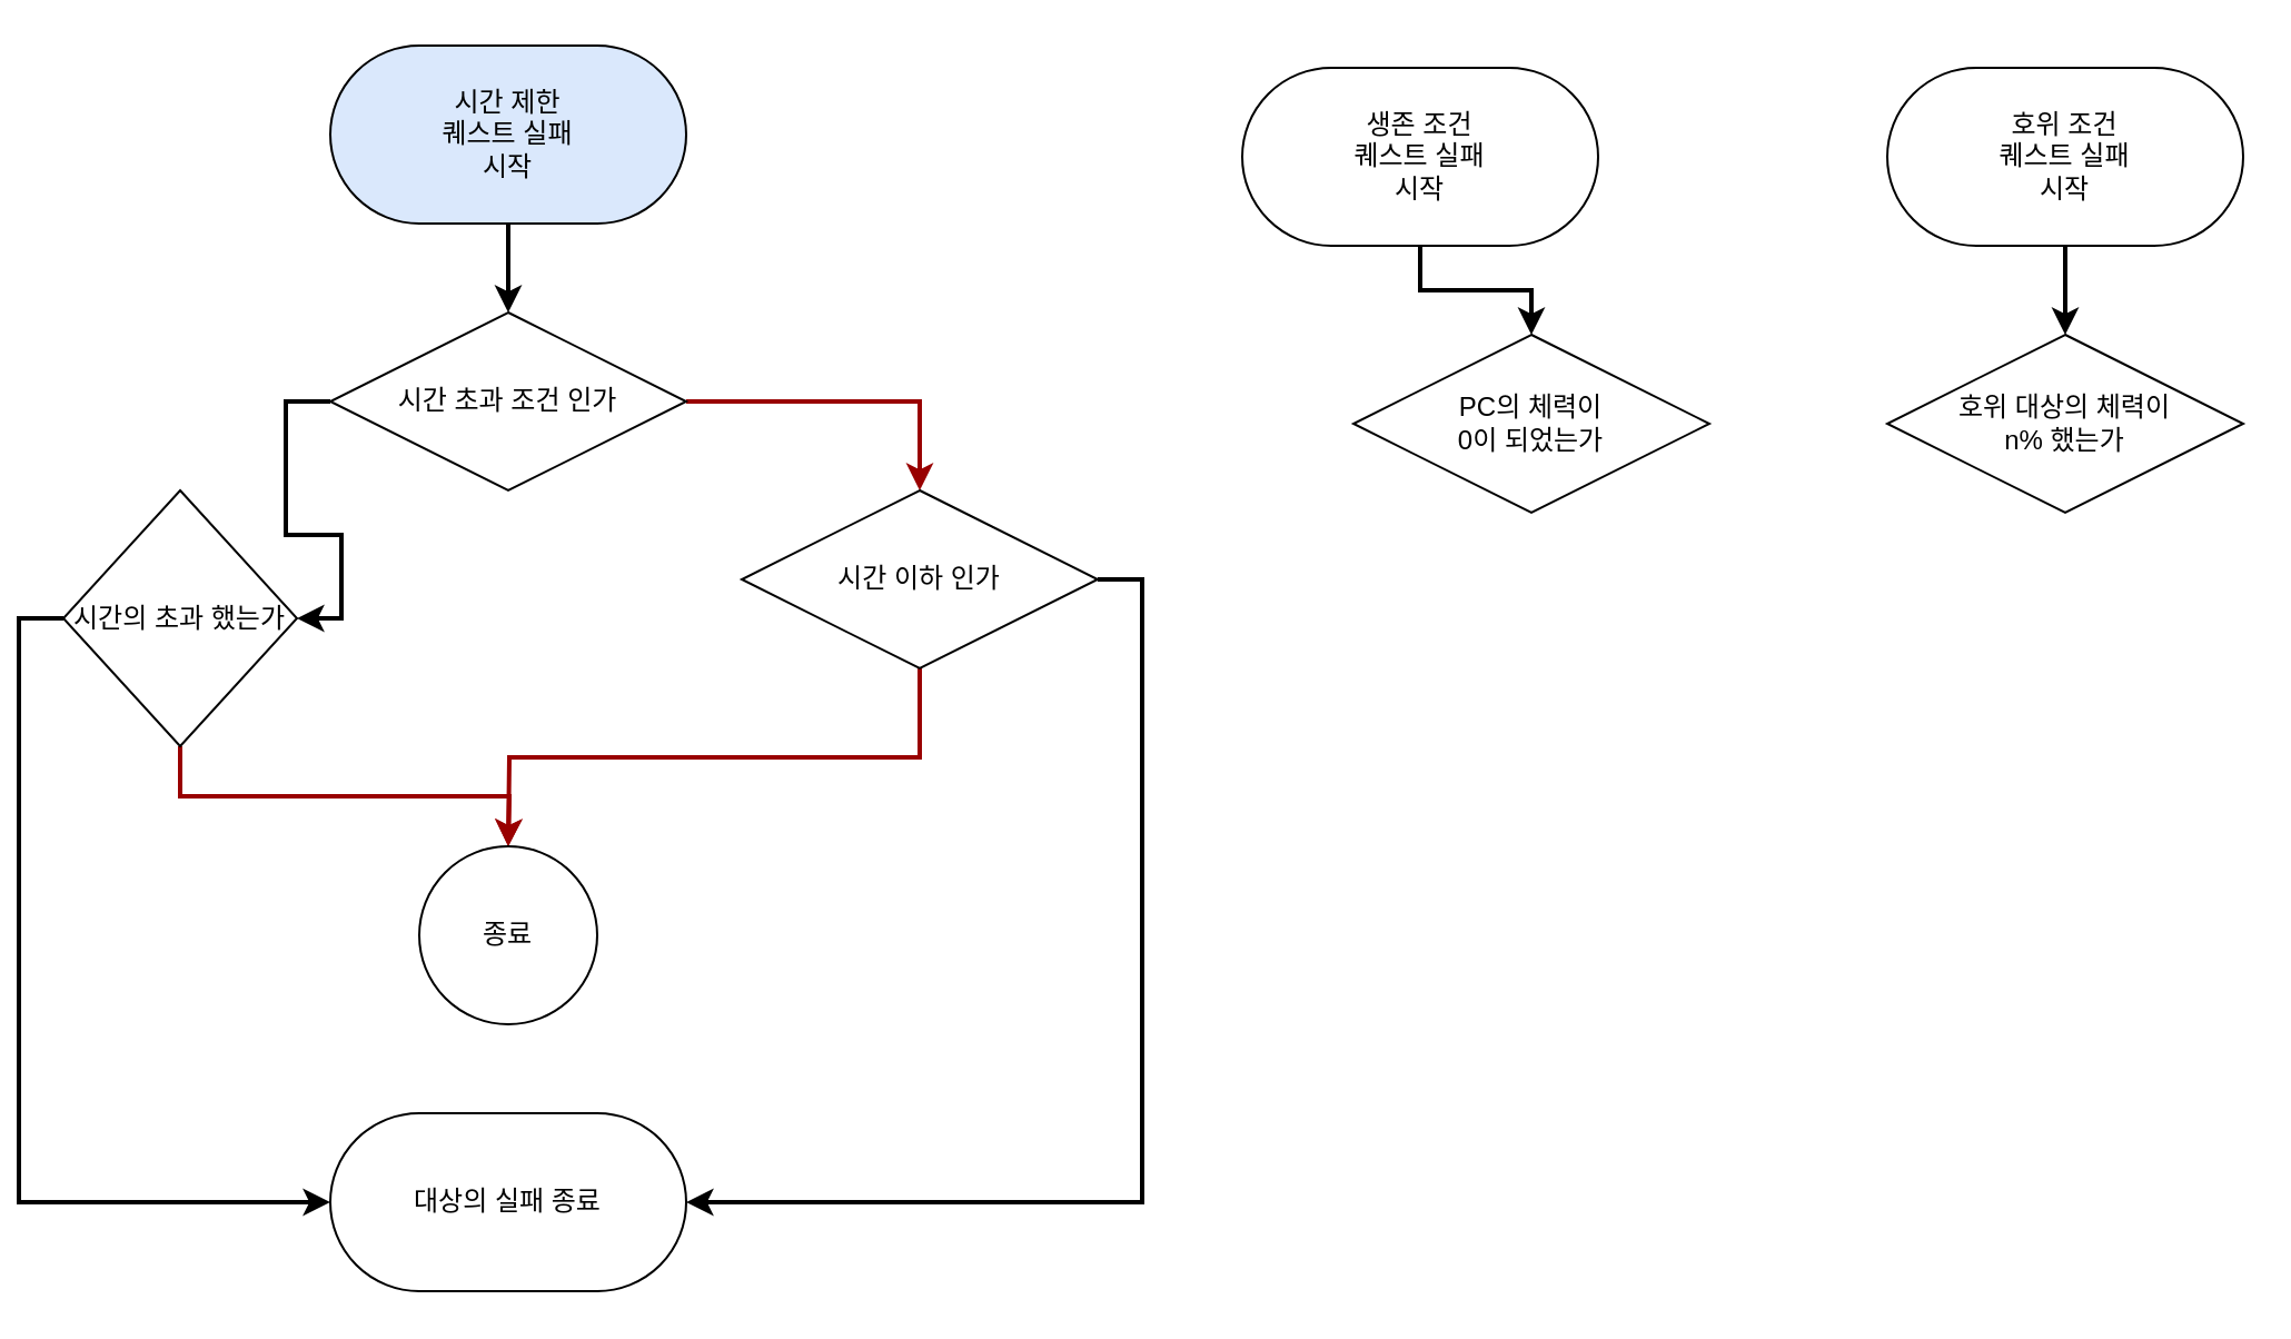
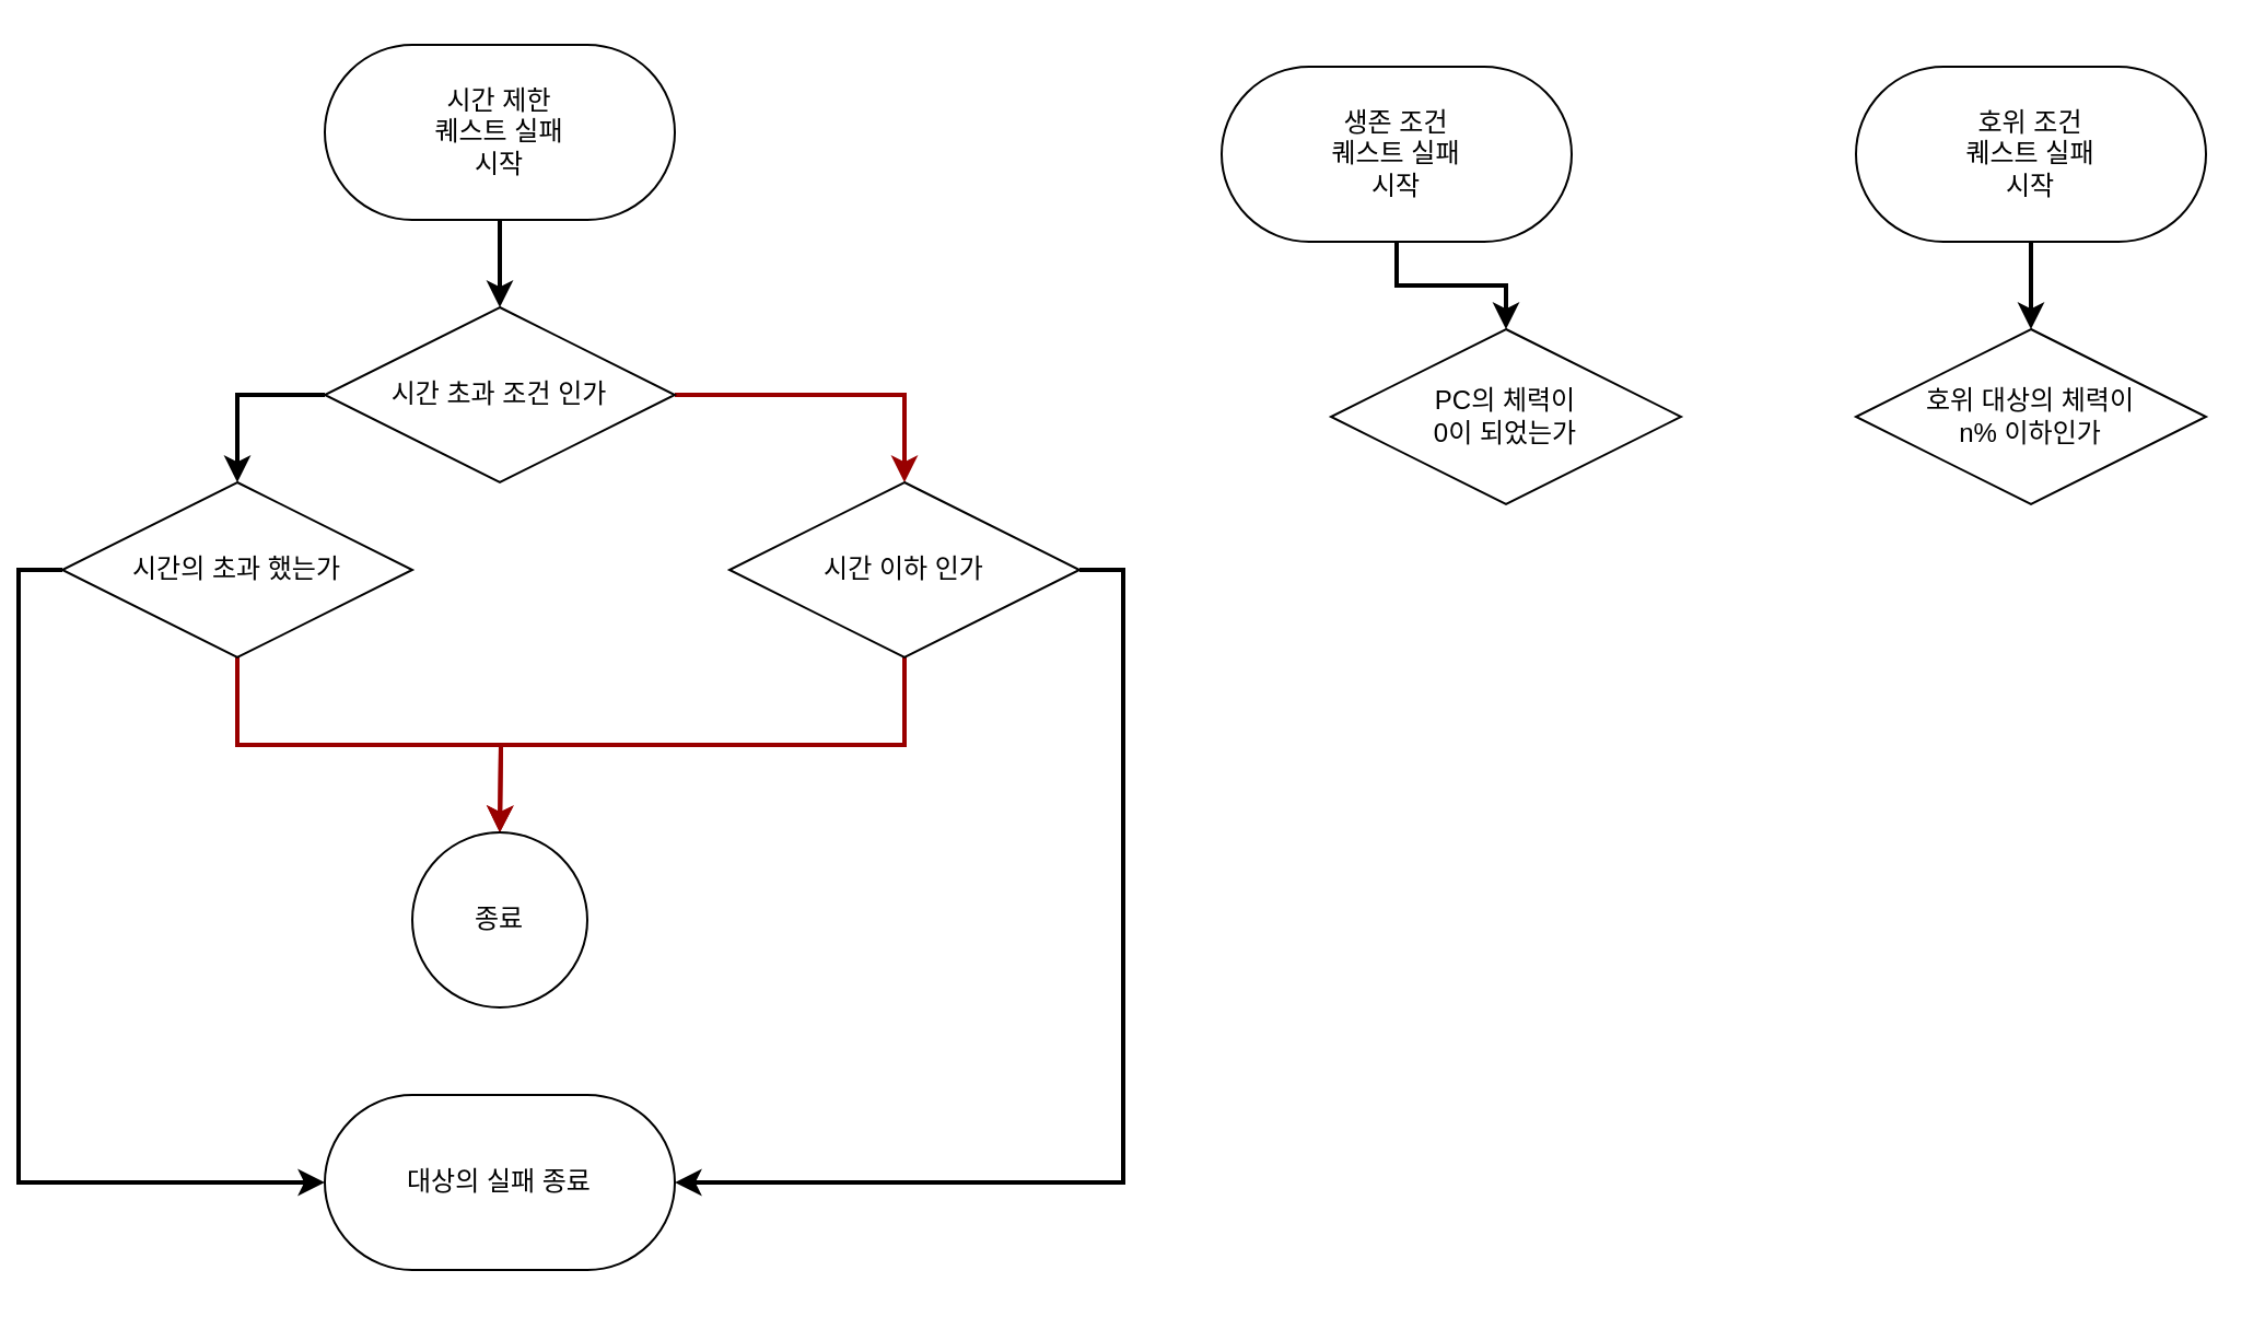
  <mxCell id="0" />
  <mxCell id="1" parent="0" />
  <mxCell id="2" style="edgeStyle=orthogonalEdgeStyle;rounded=0;orthogonalLoop=1;jettySize=auto;html=1;exitX=0.5;exitY=1;exitDx=0;exitDy=0;entryX=0.5;entryY=0;entryDx=0;entryDy=0;strokeWidth=2;" edge="1" parent="1" source="3" target="6"><mxGeometry relative="1" as="geometry"><mxPoint x="220" y="140" as="targetPoint" /></mxGeometry></mxCell>
- <mxCell id="3" value="시간 제한&lt;br&gt;퀘스트 실패&lt;br&gt;시작" style="rounded=1;whiteSpace=wrap;html=1;arcSize=50;fillColor=#dae8fc;" vertex="1" parent="1"><mxGeometry x="140" y="20" width="160" height="80" as="geometry" /></mxCell>
+ <mxCell id="3" value="시간 제한&lt;br&gt;퀘스트 실패&lt;br&gt;시작" style="rounded=1;whiteSpace=wrap;html=1;arcSize=50;" vertex="1" parent="1"><mxGeometry x="140" y="20" width="160" height="80" as="geometry" /></mxCell>
  <mxCell id="4" style="edgeStyle=orthogonalEdgeStyle;rounded=0;orthogonalLoop=1;jettySize=auto;html=1;exitX=0;exitY=0.5;exitDx=0;exitDy=0;strokeWidth=2;" edge="1" parent="1" source="6" target="15"><mxGeometry relative="1" as="geometry" /></mxCell>
  <mxCell id="5" style="edgeStyle=orthogonalEdgeStyle;rounded=0;orthogonalLoop=1;jettySize=auto;html=1;exitX=1;exitY=0.5;exitDx=0;exitDy=0;entryX=0.5;entryY=0;entryDx=0;entryDy=0;strokeColor=#990000;strokeWidth=2;" edge="1" parent="1" source="6" target="18"><mxGeometry relative="1" as="geometry"><mxPoint x="370" y="405" as="sourcePoint" /></mxGeometry></mxCell>
  <mxCell id="6" value="시간 초과 조건 인가" style="rhombus;whiteSpace=wrap;html=1;" vertex="1" parent="1"><mxGeometry x="140" y="140" width="160" height="80" as="geometry" /></mxCell>
  <mxCell id="7" value="PC의 체력이 &lt;br&gt;0이 되었는가" style="rhombus;whiteSpace=wrap;html=1;" vertex="1" parent="1"><mxGeometry x="600" y="150" width="160" height="80" as="geometry" /></mxCell>
- <mxCell id="8" value="호위 대상의 체력이&lt;br&gt;n% 했는가" style="rhombus;whiteSpace=wrap;html=1;" vertex="1" parent="1"><mxGeometry x="840" y="150" width="160" height="80" as="geometry" /></mxCell>
+ <mxCell id="8" value="호위 대상의 체력이&lt;br&gt;n% 이하인가" style="rhombus;whiteSpace=wrap;html=1;" vertex="1" parent="1"><mxGeometry x="840" y="150" width="160" height="80" as="geometry" /></mxCell>
  <mxCell id="9" style="edgeStyle=orthogonalEdgeStyle;rounded=0;orthogonalLoop=1;jettySize=auto;html=1;exitX=0.5;exitY=1;exitDx=0;exitDy=0;entryX=0.5;entryY=0;entryDx=0;entryDy=0;strokeWidth=2;" edge="1" parent="1" source="10" target="7"><mxGeometry relative="1" as="geometry" /></mxCell>
  <mxCell id="10" value="생존 조건&lt;br&gt;퀘스트 실패&lt;br&gt;시작" style="rounded=1;whiteSpace=wrap;html=1;arcSize=50;" vertex="1" parent="1"><mxGeometry x="550" y="30" width="160" height="80" as="geometry" /></mxCell>
  <mxCell id="11" style="edgeStyle=orthogonalEdgeStyle;rounded=0;orthogonalLoop=1;jettySize=auto;html=1;exitX=0.5;exitY=1;exitDx=0;exitDy=0;entryX=0.5;entryY=0;entryDx=0;entryDy=0;strokeWidth=2;" edge="1" parent="1" source="12" target="8"><mxGeometry relative="1" as="geometry" /></mxCell>
  <mxCell id="12" value="호위 조건&lt;br&gt;퀘스트 실패&lt;br&gt;시작" style="rounded=1;whiteSpace=wrap;html=1;arcSize=50;" vertex="1" parent="1"><mxGeometry x="840" y="30" width="160" height="80" as="geometry" /></mxCell>
  <mxCell id="13" style="edgeStyle=orthogonalEdgeStyle;rounded=0;orthogonalLoop=1;jettySize=auto;html=1;exitX=0.5;exitY=1;exitDx=0;exitDy=0;strokeWidth=2;strokeColor=#990000;" edge="1" parent="1" source="15"><mxGeometry relative="1" as="geometry"><mxPoint x="220" y="380" as="targetPoint" /></mxGeometry></mxCell>
  <mxCell id="14" style="edgeStyle=orthogonalEdgeStyle;rounded=0;orthogonalLoop=1;jettySize=auto;html=1;exitX=0;exitY=0.5;exitDx=0;exitDy=0;entryX=0;entryY=0.5;entryDx=0;entryDy=0;strokeWidth=2;" edge="1" parent="1" source="15" target="20"><mxGeometry relative="1" as="geometry" /></mxCell>
- <mxCell id="15" value="시간의 초과 했는가" style="rhombus;whiteSpace=wrap;html=1;" vertex="1" parent="1"><mxGeometry x="20" y="220" width="105" height="115" as="geometry" /></mxCell>
+ <mxCell id="15" value="시간의 초과 했는가" style="rhombus;whiteSpace=wrap;html=1;" vertex="1" parent="1"><mxGeometry y="220" width="160" height="80" as="geometry" x="20" /></mxCell>
  <mxCell id="16" style="edgeStyle=orthogonalEdgeStyle;rounded=0;orthogonalLoop=1;jettySize=auto;html=1;exitX=0.5;exitY=1;exitDx=0;exitDy=0;entryX=0.5;entryY=0;entryDx=0;entryDy=0;strokeWidth=2;strokeColor=#990000;" edge="1" parent="1" source="18"><mxGeometry relative="1" as="geometry"><mxPoint x="220" y="380" as="targetPoint" /></mxGeometry></mxCell>
  <mxCell id="17" style="edgeStyle=orthogonalEdgeStyle;rounded=0;orthogonalLoop=1;jettySize=auto;html=1;exitX=1;exitY=0.5;exitDx=0;exitDy=0;entryX=1;entryY=0.5;entryDx=0;entryDy=0;strokeWidth=2;" edge="1" parent="1" source="18" target="20"><mxGeometry relative="1" as="geometry" /></mxCell>
  <mxCell id="18" value="시간 이하 인가" style="rhombus;whiteSpace=wrap;html=1;" vertex="1" parent="1"><mxGeometry x="325" y="220" width="160" height="80" as="geometry" /></mxCell>
  <mxCell id="19" value="종료" style="ellipse;whiteSpace=wrap;html=1;" vertex="1" parent="1"><mxGeometry x="180" y="380" width="80" height="80" as="geometry" /></mxCell>
  <mxCell id="20" value="대상의 실패 종료" style="rounded=1;whiteSpace=wrap;html=1;arcSize=50;" vertex="1" parent="1"><mxGeometry x="140" y="500" width="160" height="80" as="geometry" /></mxCell>
